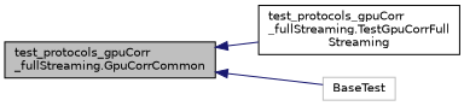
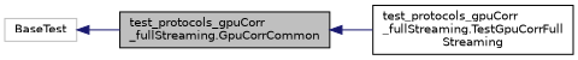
  digraph {
    rankdir=LR
    node [color=black fillcolor=white fontname=Helvetica fontsize=10 shape=record style=filled]
    edge [color=midnightblue dir=back fontname=Helvetica fontsize=10 labelfontname=Helvetica labelfontsize=10 style=solid]
    n1 [fillcolor=grey75 fontcolor=black height=0.2 label="test_protocols_gpuCorr\l_fullStreaming.GpuCorrCommon" width=0.4]
    n2 [height=0.2 label="test_protocols_gpuCorr\l_fullStreaming.TestGpuCorrFull\lStreaming" width=0.4]
    n3 [color=grey75 height=0.2 label=BaseTest width=0.4]
    n1 -> n2
-   n1 -> n3
+   n3 -> n1
  }
